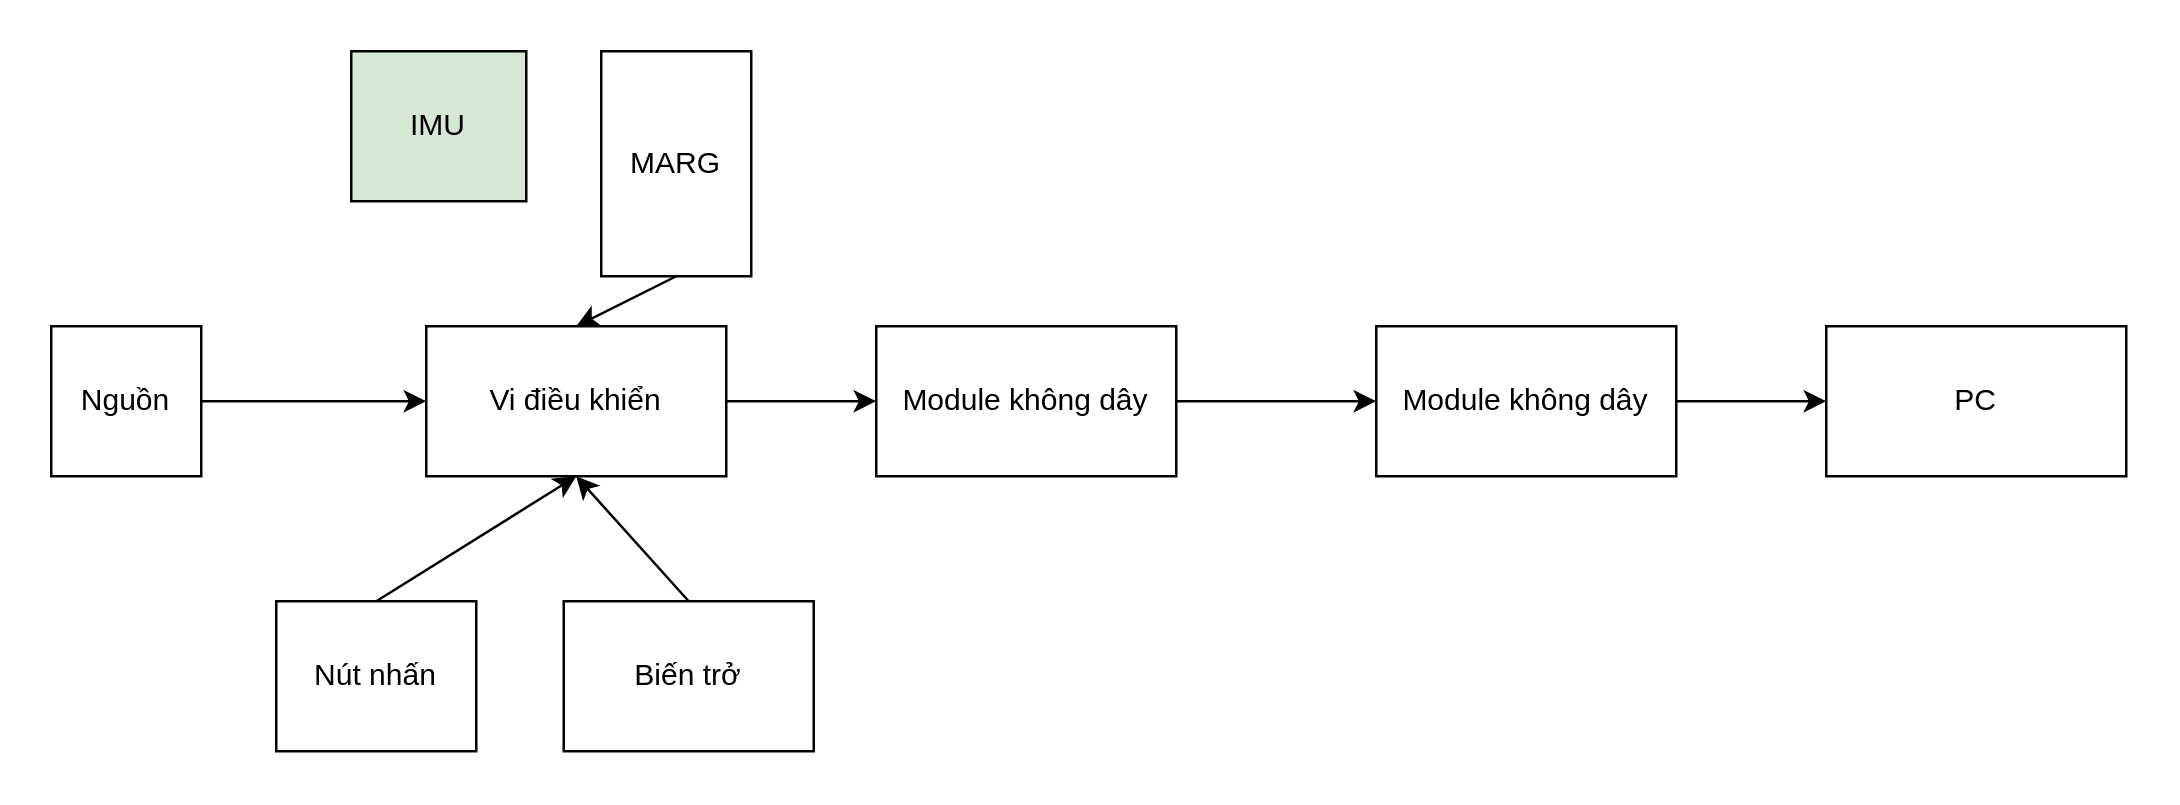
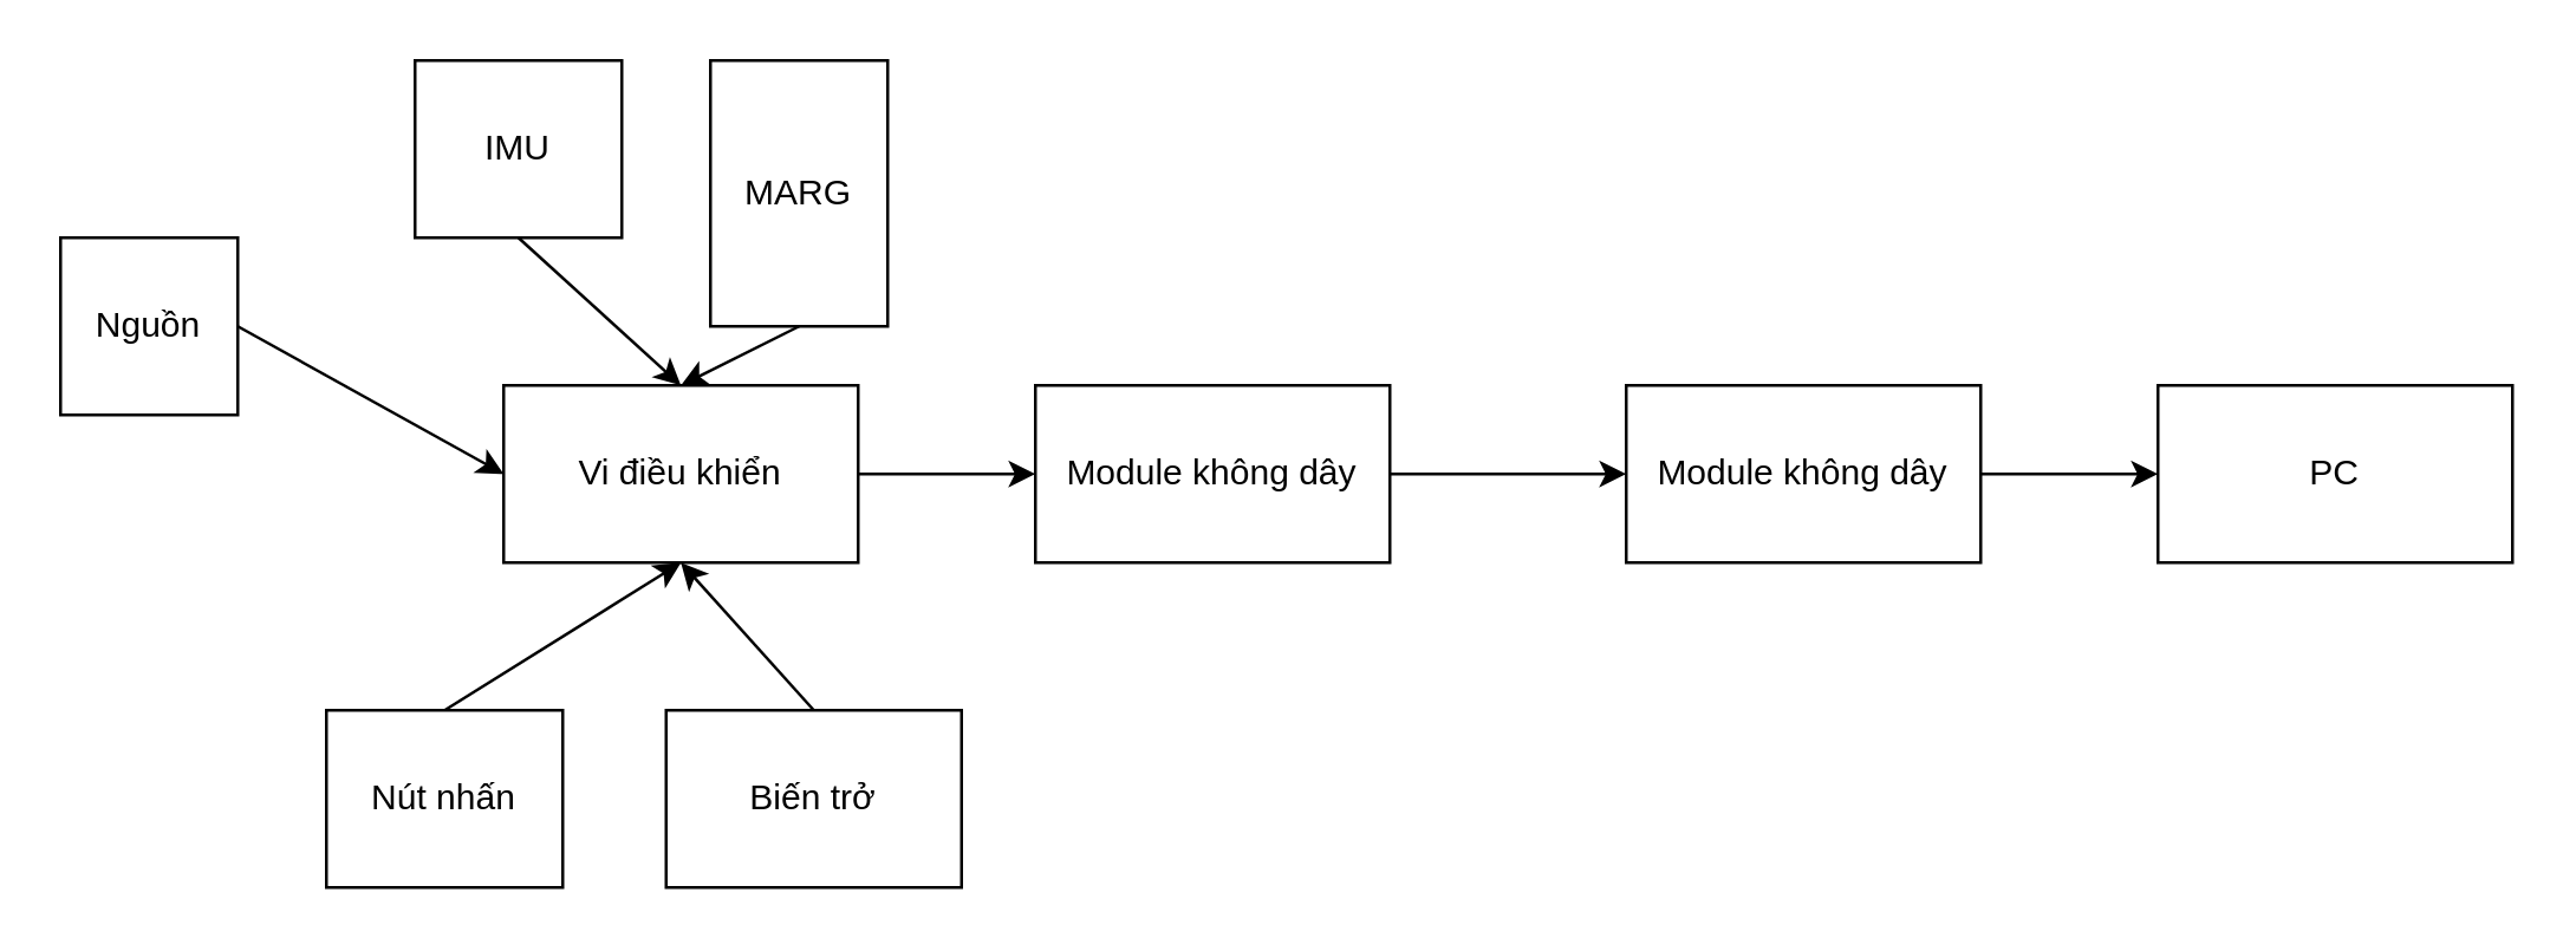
  <mxCell id="0" />
  <mxCell id="1" parent="0" />
  <mxCell id="2" style="edgeStyle=none;html=1;exitX=1;exitY=0.5;exitDx=0;exitDy=0;entryX=0;entryY=0.5;entryDx=0;entryDy=0;strokeColor=#000000;" parent="1" source="3" target="13" edge="1"><mxGeometry relative="1" as="geometry" /></mxCell>
  <mxCell id="3" value="Vi điều khiển" style="rounded=0;whiteSpace=wrap;html=1;" parent="1" vertex="1"><mxGeometry x="170" y="130" width="120" height="60" as="geometry" /></mxCell>
  <mxCell id="4" style="edgeStyle=none;html=1;exitX=1;exitY=0.5;exitDx=0;exitDy=0;entryX=0;entryY=0.5;entryDx=0;entryDy=0;strokeColor=#000000;" parent="1" source="5" target="3" edge="1"><mxGeometry relative="1" as="geometry" /></mxCell>
- <mxCell id="5" value="Nguồn" style="rounded=0;whiteSpace=wrap;html=1;" parent="1" vertex="1"><mxGeometry x="20" y="130" width="60" height="60" as="geometry" /></mxCell>
- <mxCell id="7" value="IMU" style="rounded=0;whiteSpace=wrap;html=1;fillColor=#d5e8d4;" parent="1" vertex="1"><mxGeometry x="140" y="20" width="70" height="60" as="geometry" /></mxCell>
+ <mxCell id="5" value="Nguồn" style="rounded=0;whiteSpace=wrap;html=1;" parent="1" vertex="1"><mxGeometry x="20" y="80" width="60" height="60" as="geometry" /></mxCell>
+ <mxCell id="6" style="edgeStyle=none;html=1;exitX=0.5;exitY=1;exitDx=0;exitDy=0;entryX=0.5;entryY=0;entryDx=0;entryDy=0;strokeColor=#000000;" parent="1" source="7" target="3" edge="1"><mxGeometry relative="1" as="geometry" /></mxCell>
+ <mxCell id="7" value="IMU" style="rounded=0;whiteSpace=wrap;html=1;" parent="1" vertex="1"><mxGeometry x="140" y="20" width="70" height="60" as="geometry" /></mxCell>
  <mxCell id="8" style="edgeStyle=none;html=1;exitX=0.5;exitY=1;exitDx=0;exitDy=0;entryX=0.5;entryY=0;entryDx=0;entryDy=0;strokeColor=#000000;" parent="1" source="9" target="3" edge="1"><mxGeometry relative="1" as="geometry" /></mxCell>
  <mxCell id="9" value="MARG" style="rounded=0;whiteSpace=wrap;html=1;" parent="1" vertex="1"><mxGeometry x="240" y="20" width="60" height="90" as="geometry" /></mxCell>
  <mxCell id="10" style="edgeStyle=none;html=1;exitX=0.5;exitY=0;exitDx=0;exitDy=0;strokeColor=#000000;" parent="1" source="11" edge="1"><mxGeometry relative="1" as="geometry"><mxPoint x="230" y="190" as="targetPoint" /></mxGeometry></mxCell>
  <mxCell id="11" value="Biến trở" style="rounded=0;whiteSpace=wrap;html=1;" parent="1" vertex="1"><mxGeometry x="225" y="240" width="100" height="60" as="geometry" /></mxCell>
  <mxCell id="12" style="edgeStyle=none;html=1;exitX=1;exitY=0.5;exitDx=0;exitDy=0;entryX=0;entryY=0.5;entryDx=0;entryDy=0;strokeColor=#000000;" parent="1" source="13" target="18" edge="1"><mxGeometry relative="1" as="geometry" /></mxCell>
  <mxCell id="13" value="Module không dây" style="rounded=0;whiteSpace=wrap;html=1;" parent="1" vertex="1"><mxGeometry x="350" y="130" width="120" height="60" as="geometry" /></mxCell>
  <mxCell id="14" style="edgeStyle=none;html=1;exitX=0.5;exitY=0;exitDx=0;exitDy=0;entryX=0.5;entryY=1;entryDx=0;entryDy=0;strokeColor=#000000;" parent="1" source="15" target="3" edge="1"><mxGeometry relative="1" as="geometry" /></mxCell>
  <mxCell id="15" value="Nút nhấn" style="rounded=0;whiteSpace=wrap;html=1;" parent="1" vertex="1"><mxGeometry x="110" y="240" width="80" height="60" as="geometry" /></mxCell>
  <mxCell id="16" value="PC" style="rounded=0;whiteSpace=wrap;html=1;" parent="1" vertex="1"><mxGeometry x="730" y="130" width="120" height="60" as="geometry" /></mxCell>
  <mxCell id="17" style="edgeStyle=none;html=1;exitX=1;exitY=0.5;exitDx=0;exitDy=0;entryX=0;entryY=0.5;entryDx=0;entryDy=0;strokeColor=#000000;" parent="1" source="18" target="16" edge="1"><mxGeometry relative="1" as="geometry" /></mxCell>
  <mxCell id="18" value="Module không dây" style="rounded=0;whiteSpace=wrap;html=1;" parent="1" vertex="1"><mxGeometry x="550" y="130" width="120" height="60" as="geometry" /></mxCell>
